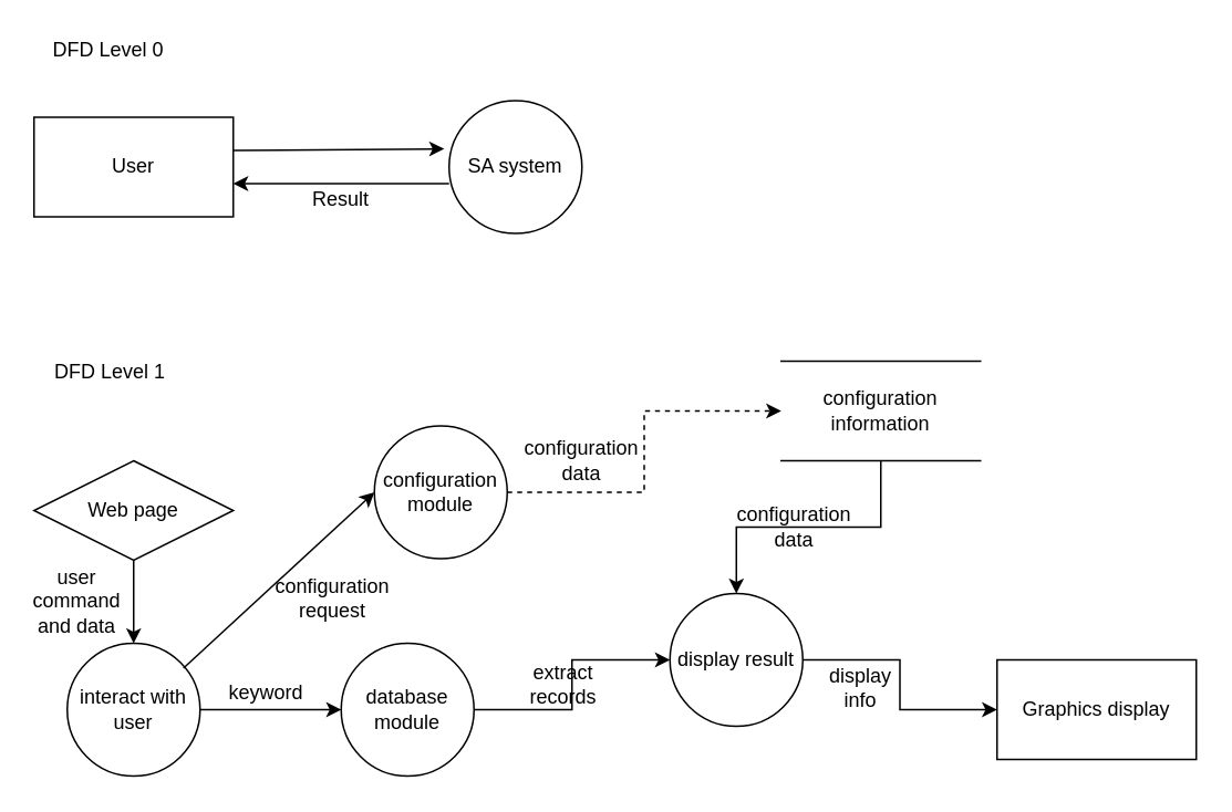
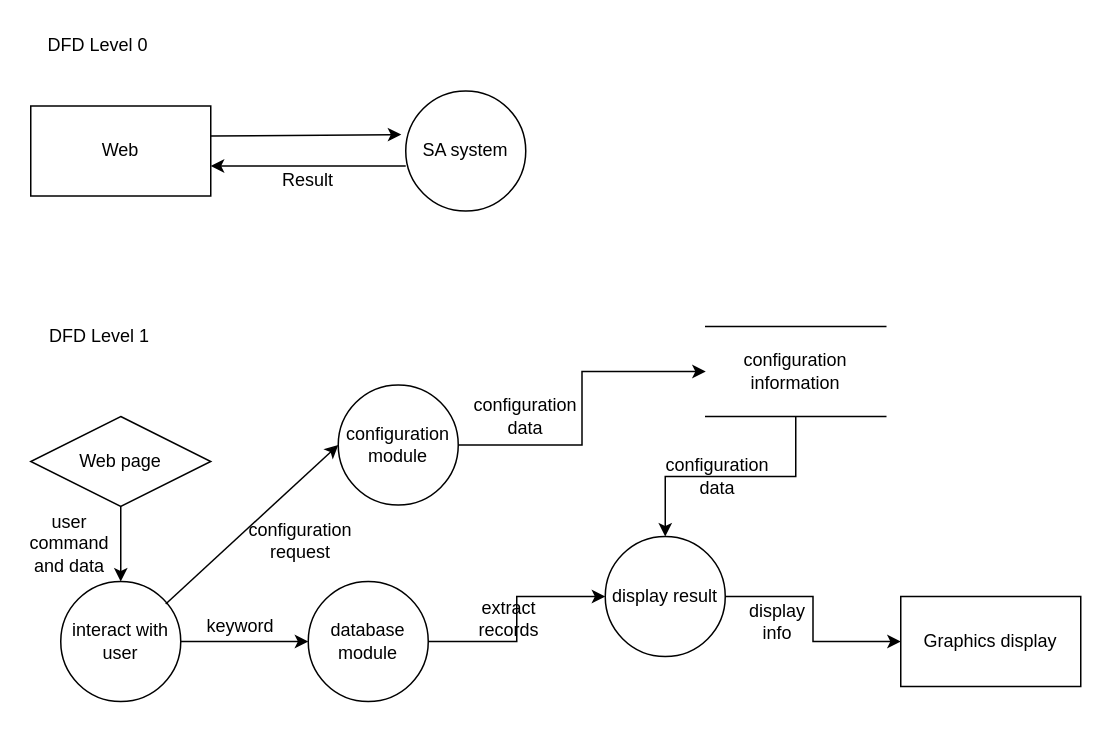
  <mxCell id="0" />
  <mxCell id="1" parent="0" />
- <mxCell id="2" value="User" style="rounded=0;whiteSpace=wrap;html=1;" parent="1" vertex="1"><mxGeometry x="20" y="70" width="120" height="60" as="geometry" /></mxCell>
+ <mxCell id="2" value="Web" style="rounded=0;whiteSpace=wrap;html=1;" parent="1" vertex="1"><mxGeometry x="20" y="70" width="120" height="60" as="geometry" /></mxCell>
  <mxCell id="3" value="SA system" style="ellipse;whiteSpace=wrap;html=1;aspect=fixed;" parent="1" vertex="1"><mxGeometry x="270" y="60" width="80" height="80" as="geometry" /></mxCell>
  <mxCell id="4" value="" style="endArrow=classic;html=1;entryX=-0.037;entryY=0.363;entryDx=0;entryDy=0;entryPerimeter=0;" parent="1" target="3" edge="1"><mxGeometry width="50" height="50" relative="1" as="geometry"><mxPoint x="140" y="90" as="sourcePoint" /><mxPoint x="220" y="90" as="targetPoint" /></mxGeometry></mxCell>
  <mxCell id="5" value="" style="endArrow=classic;html=1;" parent="1" edge="1"><mxGeometry width="50" height="50" relative="1" as="geometry"><mxPoint x="270" y="110" as="sourcePoint" /><mxPoint x="140" y="110" as="targetPoint" /></mxGeometry></mxCell>
  <mxCell id="6" value="DFD Level 0" style="text;html=1;strokeColor=none;fillColor=none;align=center;verticalAlign=middle;whiteSpace=wrap;rounded=0;" parent="1" vertex="1"><mxGeometry x="20" y="20" width="90" height="20" as="geometry" /></mxCell>
  <mxCell id="7" value="Result" style="text;html=1;strokeColor=none;fillColor=none;align=center;verticalAlign=middle;whiteSpace=wrap;rounded=0;" parent="1" vertex="1"><mxGeometry x="185" y="110" width="40" height="20" as="geometry" /></mxCell>
  <mxCell id="8" value="DFD Level 1" style="text;html=1;strokeColor=none;fillColor=none;align=center;verticalAlign=middle;whiteSpace=wrap;rounded=0;" parent="1" vertex="1"><mxGeometry x="21" y="214" width="90" height="20" as="geometry" /></mxCell>
  <mxCell id="9" value="" style="edgeStyle=orthogonalEdgeStyle;rounded=0;orthogonalLoop=1;jettySize=auto;html=1;" parent="1" source="10" target="12" edge="1"><mxGeometry relative="1" as="geometry" /></mxCell>
  <mxCell id="10" value="Web page" style="rhombus;whiteSpace=wrap;html=1;" parent="1" vertex="1"><mxGeometry x="20" y="277" width="120" height="60" as="geometry" /></mxCell>
  <mxCell id="11" value="" style="edgeStyle=orthogonalEdgeStyle;rounded=0;orthogonalLoop=1;jettySize=auto;html=1;" parent="1" source="12" target="16" edge="1"><mxGeometry relative="1" as="geometry" /></mxCell>
  <mxCell id="12" value="interact with user" style="ellipse;whiteSpace=wrap;html=1;aspect=fixed;" parent="1" vertex="1"><mxGeometry x="40" y="387" width="80" height="80" as="geometry" /></mxCell>
- <mxCell id="13" value="" style="edgeStyle=orthogonalEdgeStyle;rounded=0;orthogonalLoop=1;jettySize=auto;html=1;entryX=0;entryY=0.5;entryDx=0;entryDy=0;dashed=1;" parent="1" source="14" target="20" edge="1"><mxGeometry relative="1" as="geometry"><mxPoint x="385" y="296" as="targetPoint" /></mxGeometry></mxCell>
+ <mxCell id="13" value="" style="edgeStyle=orthogonalEdgeStyle;rounded=0;orthogonalLoop=1;jettySize=auto;html=1;entryX=0;entryY=0.5;entryDx=0;entryDy=0;" parent="1" source="14" target="20" edge="1"><mxGeometry relative="1" as="geometry"><mxPoint x="385" y="296" as="targetPoint" /></mxGeometry></mxCell>
  <mxCell id="14" value="configuration module" style="ellipse;whiteSpace=wrap;html=1;aspect=fixed;" parent="1" vertex="1"><mxGeometry x="225" y="256" width="80" height="80" as="geometry" /></mxCell>
  <mxCell id="15" value="" style="edgeStyle=orthogonalEdgeStyle;rounded=0;orthogonalLoop=1;jettySize=auto;html=1;entryX=0;entryY=0.5;entryDx=0;entryDy=0;" parent="1" source="16" target="22" edge="1"><mxGeometry relative="1" as="geometry"><mxPoint x="365" y="427" as="targetPoint" /></mxGeometry></mxCell>
  <mxCell id="16" value="database module" style="ellipse;whiteSpace=wrap;html=1;aspect=fixed;" parent="1" vertex="1"><mxGeometry x="205" y="387" width="80" height="80" as="geometry" /></mxCell>
  <mxCell id="17" value="user command and data" style="text;html=1;strokeColor=none;fillColor=none;align=center;verticalAlign=middle;whiteSpace=wrap;rounded=0;" parent="1" vertex="1"><mxGeometry x="26" y="352" width="40" height="20" as="geometry" /></mxCell>
  <mxCell id="18" value="Graphics display" style="rounded=0;whiteSpace=wrap;html=1;" parent="1" vertex="1"><mxGeometry x="600" y="397" width="120" height="60" as="geometry" /></mxCell>
  <mxCell id="19" style="edgeStyle=orthogonalEdgeStyle;rounded=0;orthogonalLoop=1;jettySize=auto;html=1;entryX=0.5;entryY=0;entryDx=0;entryDy=0;" parent="1" source="20" target="22" edge="1"><mxGeometry relative="1" as="geometry" /></mxCell>
  <mxCell id="20" value="configuration information" style="shape=partialRectangle;whiteSpace=wrap;html=1;left=0;right=0;fillColor=none;" parent="1" vertex="1"><mxGeometry x="470" y="217" width="120" height="60" as="geometry" /></mxCell>
  <mxCell id="21" value="" style="edgeStyle=orthogonalEdgeStyle;rounded=0;orthogonalLoop=1;jettySize=auto;html=1;entryX=0;entryY=0.5;entryDx=0;entryDy=0;" parent="1" source="22" target="18" edge="1"><mxGeometry relative="1" as="geometry"><mxPoint x="563" y="412" as="targetPoint" /></mxGeometry></mxCell>
  <mxCell id="22" value="display result" style="ellipse;whiteSpace=wrap;html=1;aspect=fixed;" parent="1" vertex="1"><mxGeometry x="403" y="357" width="80" height="80" as="geometry" /></mxCell>
  <mxCell id="23" value="configuration data" style="text;html=1;strokeColor=none;fillColor=none;align=center;verticalAlign=middle;whiteSpace=wrap;rounded=0;" parent="1" vertex="1"><mxGeometry x="458" y="307" width="40" height="20" as="geometry" /></mxCell>
  <mxCell id="24" value="display info" style="text;html=1;strokeColor=none;fillColor=none;align=center;verticalAlign=middle;whiteSpace=wrap;rounded=0;" parent="1" vertex="1"><mxGeometry x="498" y="404" width="40" height="20" as="geometry" /></mxCell>
  <mxCell id="25" value="keyword" style="text;html=1;strokeColor=none;fillColor=none;align=center;verticalAlign=middle;whiteSpace=wrap;rounded=0;" parent="1" vertex="1"><mxGeometry x="140" y="407" width="40" height="20" as="geometry" /></mxCell>
  <mxCell id="26" value="extract records" style="text;html=1;strokeColor=none;fillColor=none;align=center;verticalAlign=middle;whiteSpace=wrap;rounded=0;" parent="1" vertex="1"><mxGeometry x="308" y="402" width="62" height="20" as="geometry" /></mxCell>
  <mxCell id="27" value="" style="endArrow=classic;html=1;entryX=0;entryY=0.5;entryDx=0;entryDy=0;" parent="1" target="14" edge="1"><mxGeometry width="50" height="50" relative="1" as="geometry"><mxPoint x="110" y="402" as="sourcePoint" /><mxPoint x="160" y="352" as="targetPoint" /></mxGeometry></mxCell>
  <mxCell id="28" value="configuration request" style="text;html=1;strokeColor=none;fillColor=none;align=center;verticalAlign=middle;whiteSpace=wrap;rounded=0;" parent="1" vertex="1"><mxGeometry x="180" y="350" width="40" height="20" as="geometry" /></mxCell>
  <mxCell id="29" value="configuration data" style="text;html=1;strokeColor=none;fillColor=none;align=center;verticalAlign=middle;whiteSpace=wrap;rounded=0;" parent="1" vertex="1"><mxGeometry x="330" y="267" width="40" height="20" as="geometry" /></mxCell>
